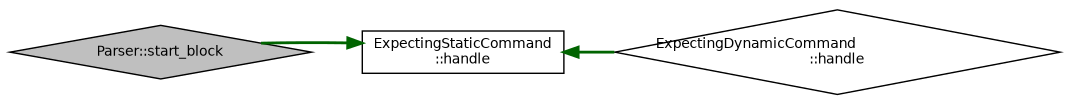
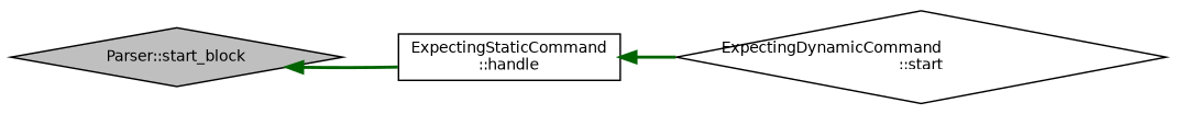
  digraph {
    rankdir=LR
    node [color=black fillcolor=white fontname=Helvetica fontsize=10 shape=diamond style=filled]
    edge [color=darkgreen dir=back fontname=Helvetica fontsize=10 labelfontname=Helvetica labelfontsize=10 style=bold]
    n1 [fillcolor=grey75 fontcolor=black height=0.2 label="Parser::start_block" width=0.4]
    n2 [height=0.2 label="ExpectingStaticCommand\l::handle" shape=box width=0.4]
-   n3 [height=0.2 label="ExpectingDynamicCommand\l::handle" width=0.4]
-   n2 -> n1
+   n3 [height=0.2 label="ExpectingDynamicCommand\l::start" width=0.4]
+   n1 -> n2
    n2 -> n3
  }
